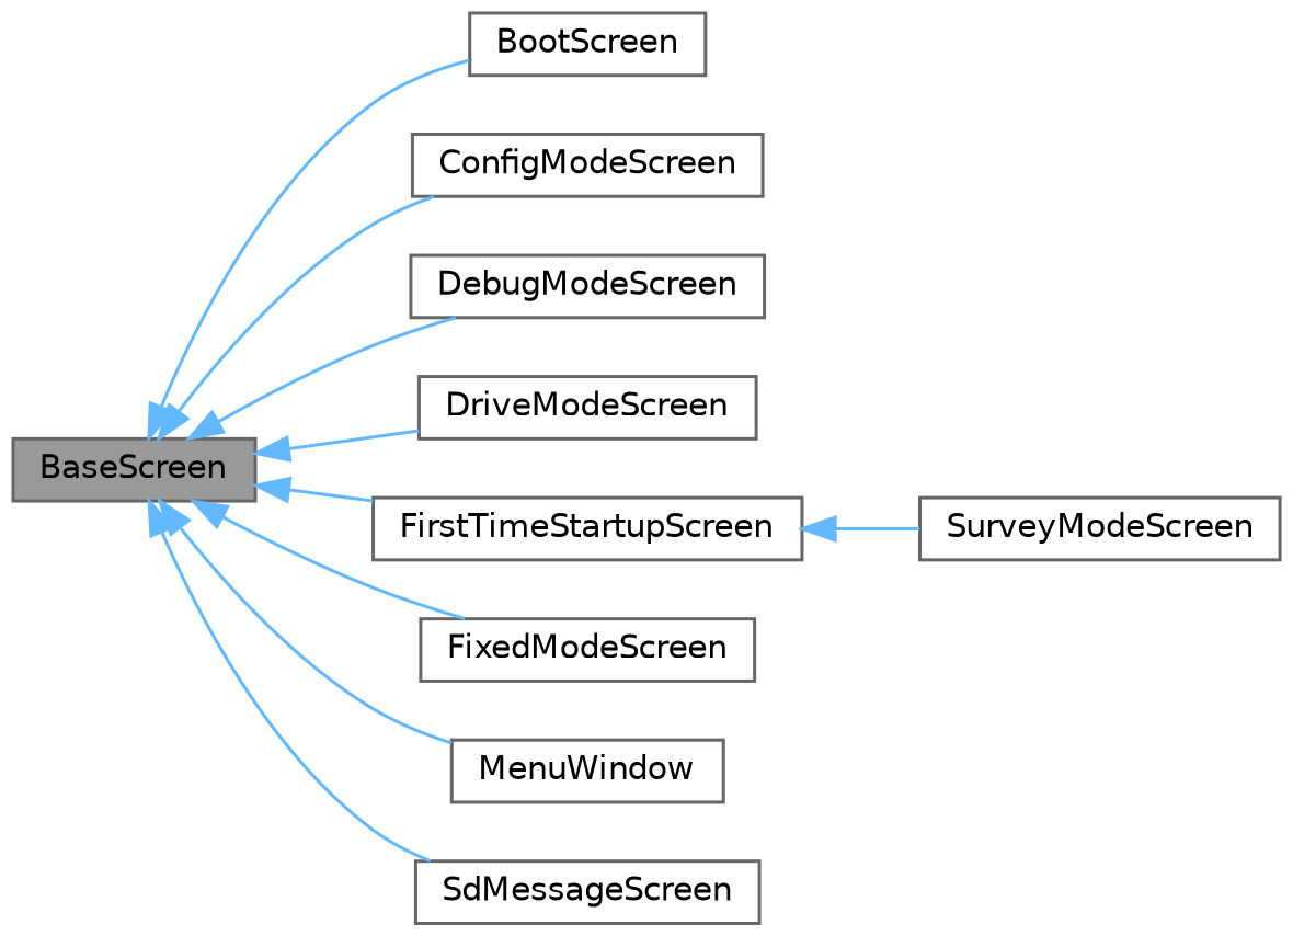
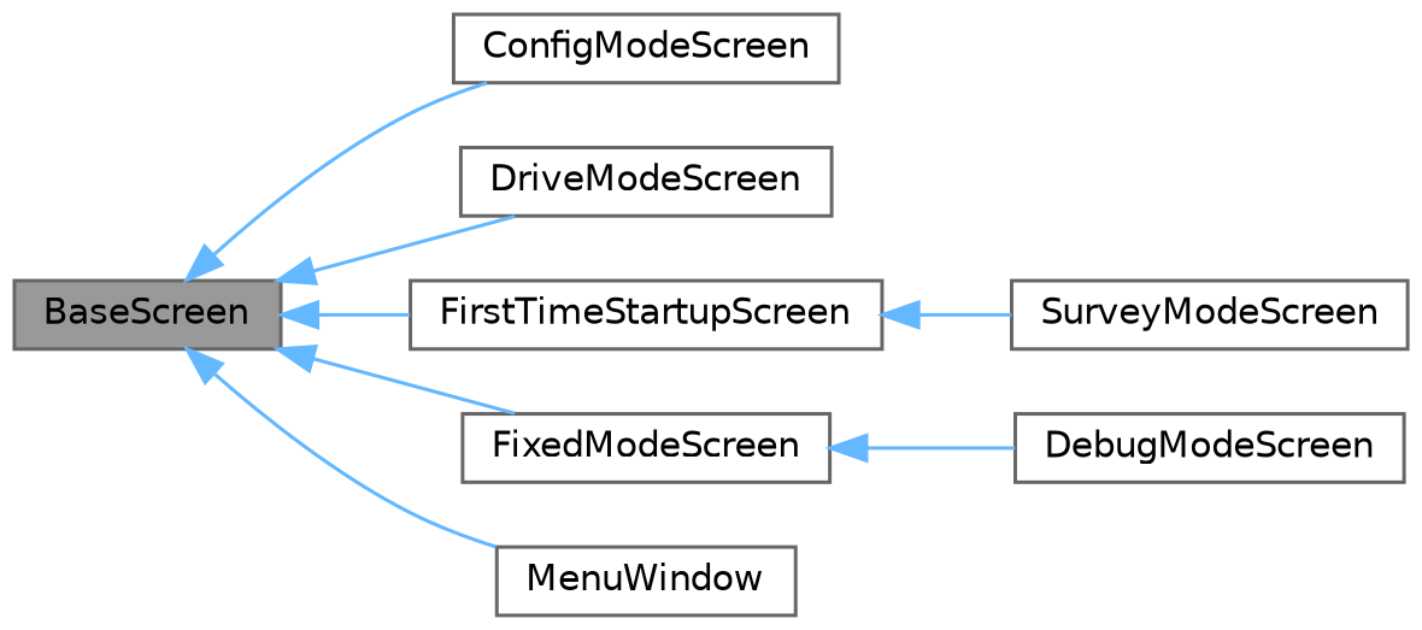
  digraph {
    rankdir=LR
    node [color=gray40 fillcolor=white fontname=Helvetica fontsize=10 shape=box style=filled]
    edge [color=steelblue1 dir=back fontname=Helvetica fontsize=10 labelfontname=Helvetica labelfontsize=10 style=solid]
    n1 [fillcolor=grey60 fontcolor=black height=0.2 label=BaseScreen width=0.4]
-   n2 [height=0.2 label=BootScreen width=0.4]
    n3 [height=0.2 label=ConfigModeScreen width=0.4]
    n4 [height=0.2 label=DebugModeScreen width=0.4]
    n5 [height=0.2 label=DriveModeScreen width=0.4]
    n6 [height=0.2 label=FirstTimeStartupScreen width=0.4]
    n7 [height=0.2 label=FixedModeScreen width=0.4]
    n8 [height=0.2 label=MenuWindow width=0.4]
-   n9 [height=0.2 label=SdMessageScreen width=0.4]
    n10 [height=0.2 label=SurveyModeScreen width=0.4]
-   n1 -> n2
    n1 -> n3
-   n1 -> n4
+   n7 -> n4
    n1 -> n5
    n1 -> n6
    n1 -> n7
    n1 -> n8
-   n1 -> n9
    n6 -> n10
  }
